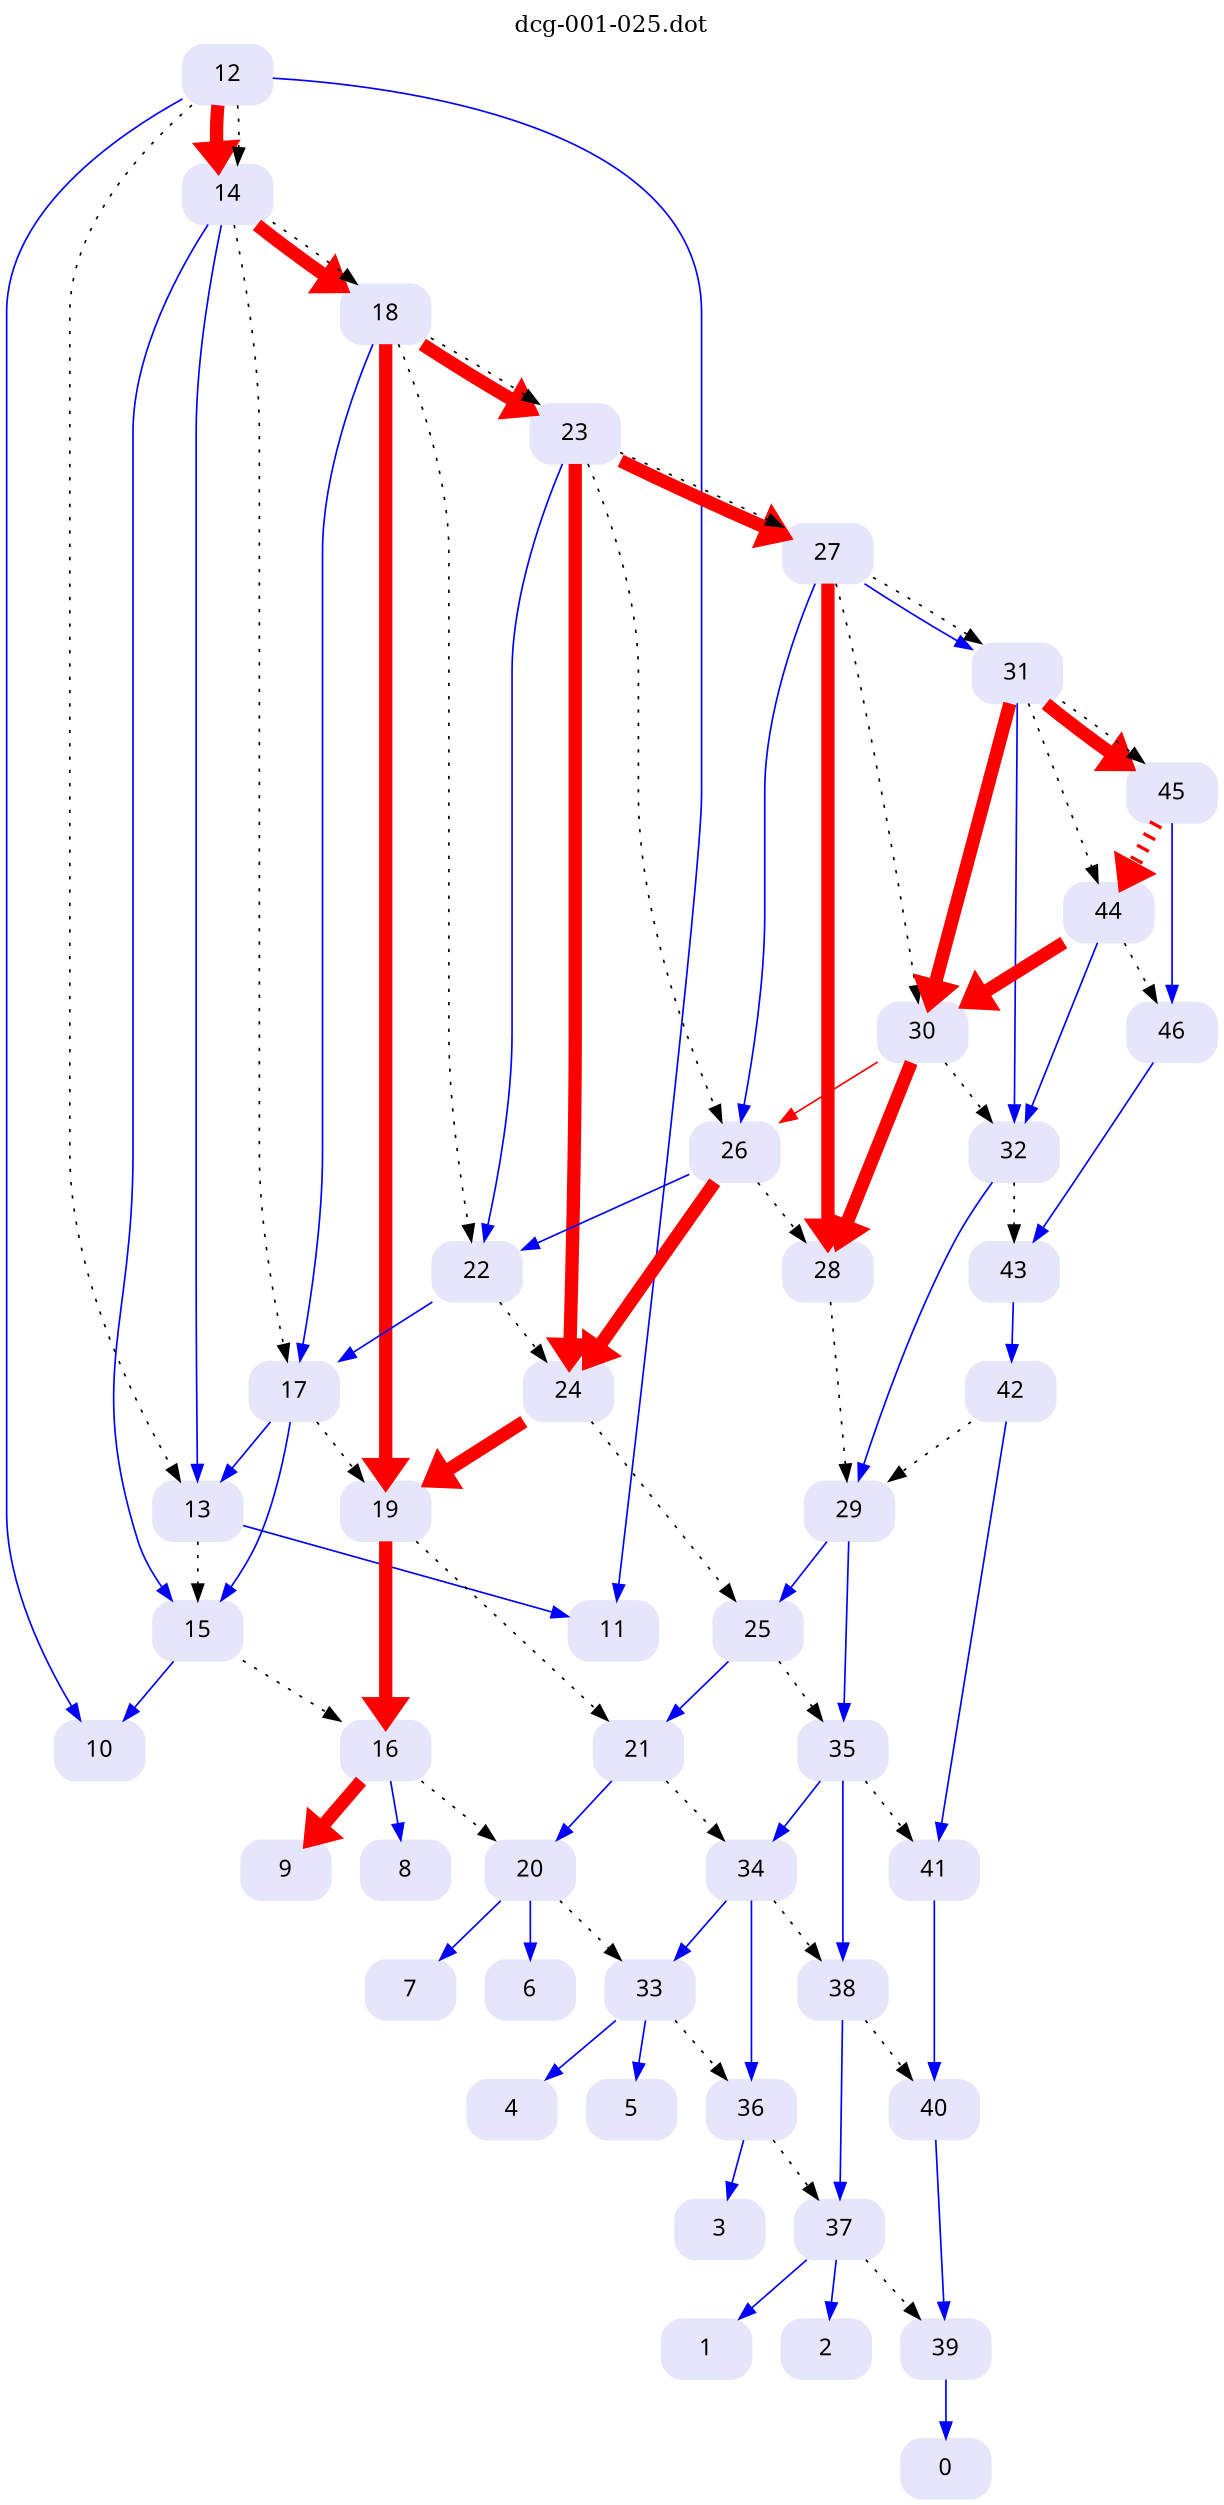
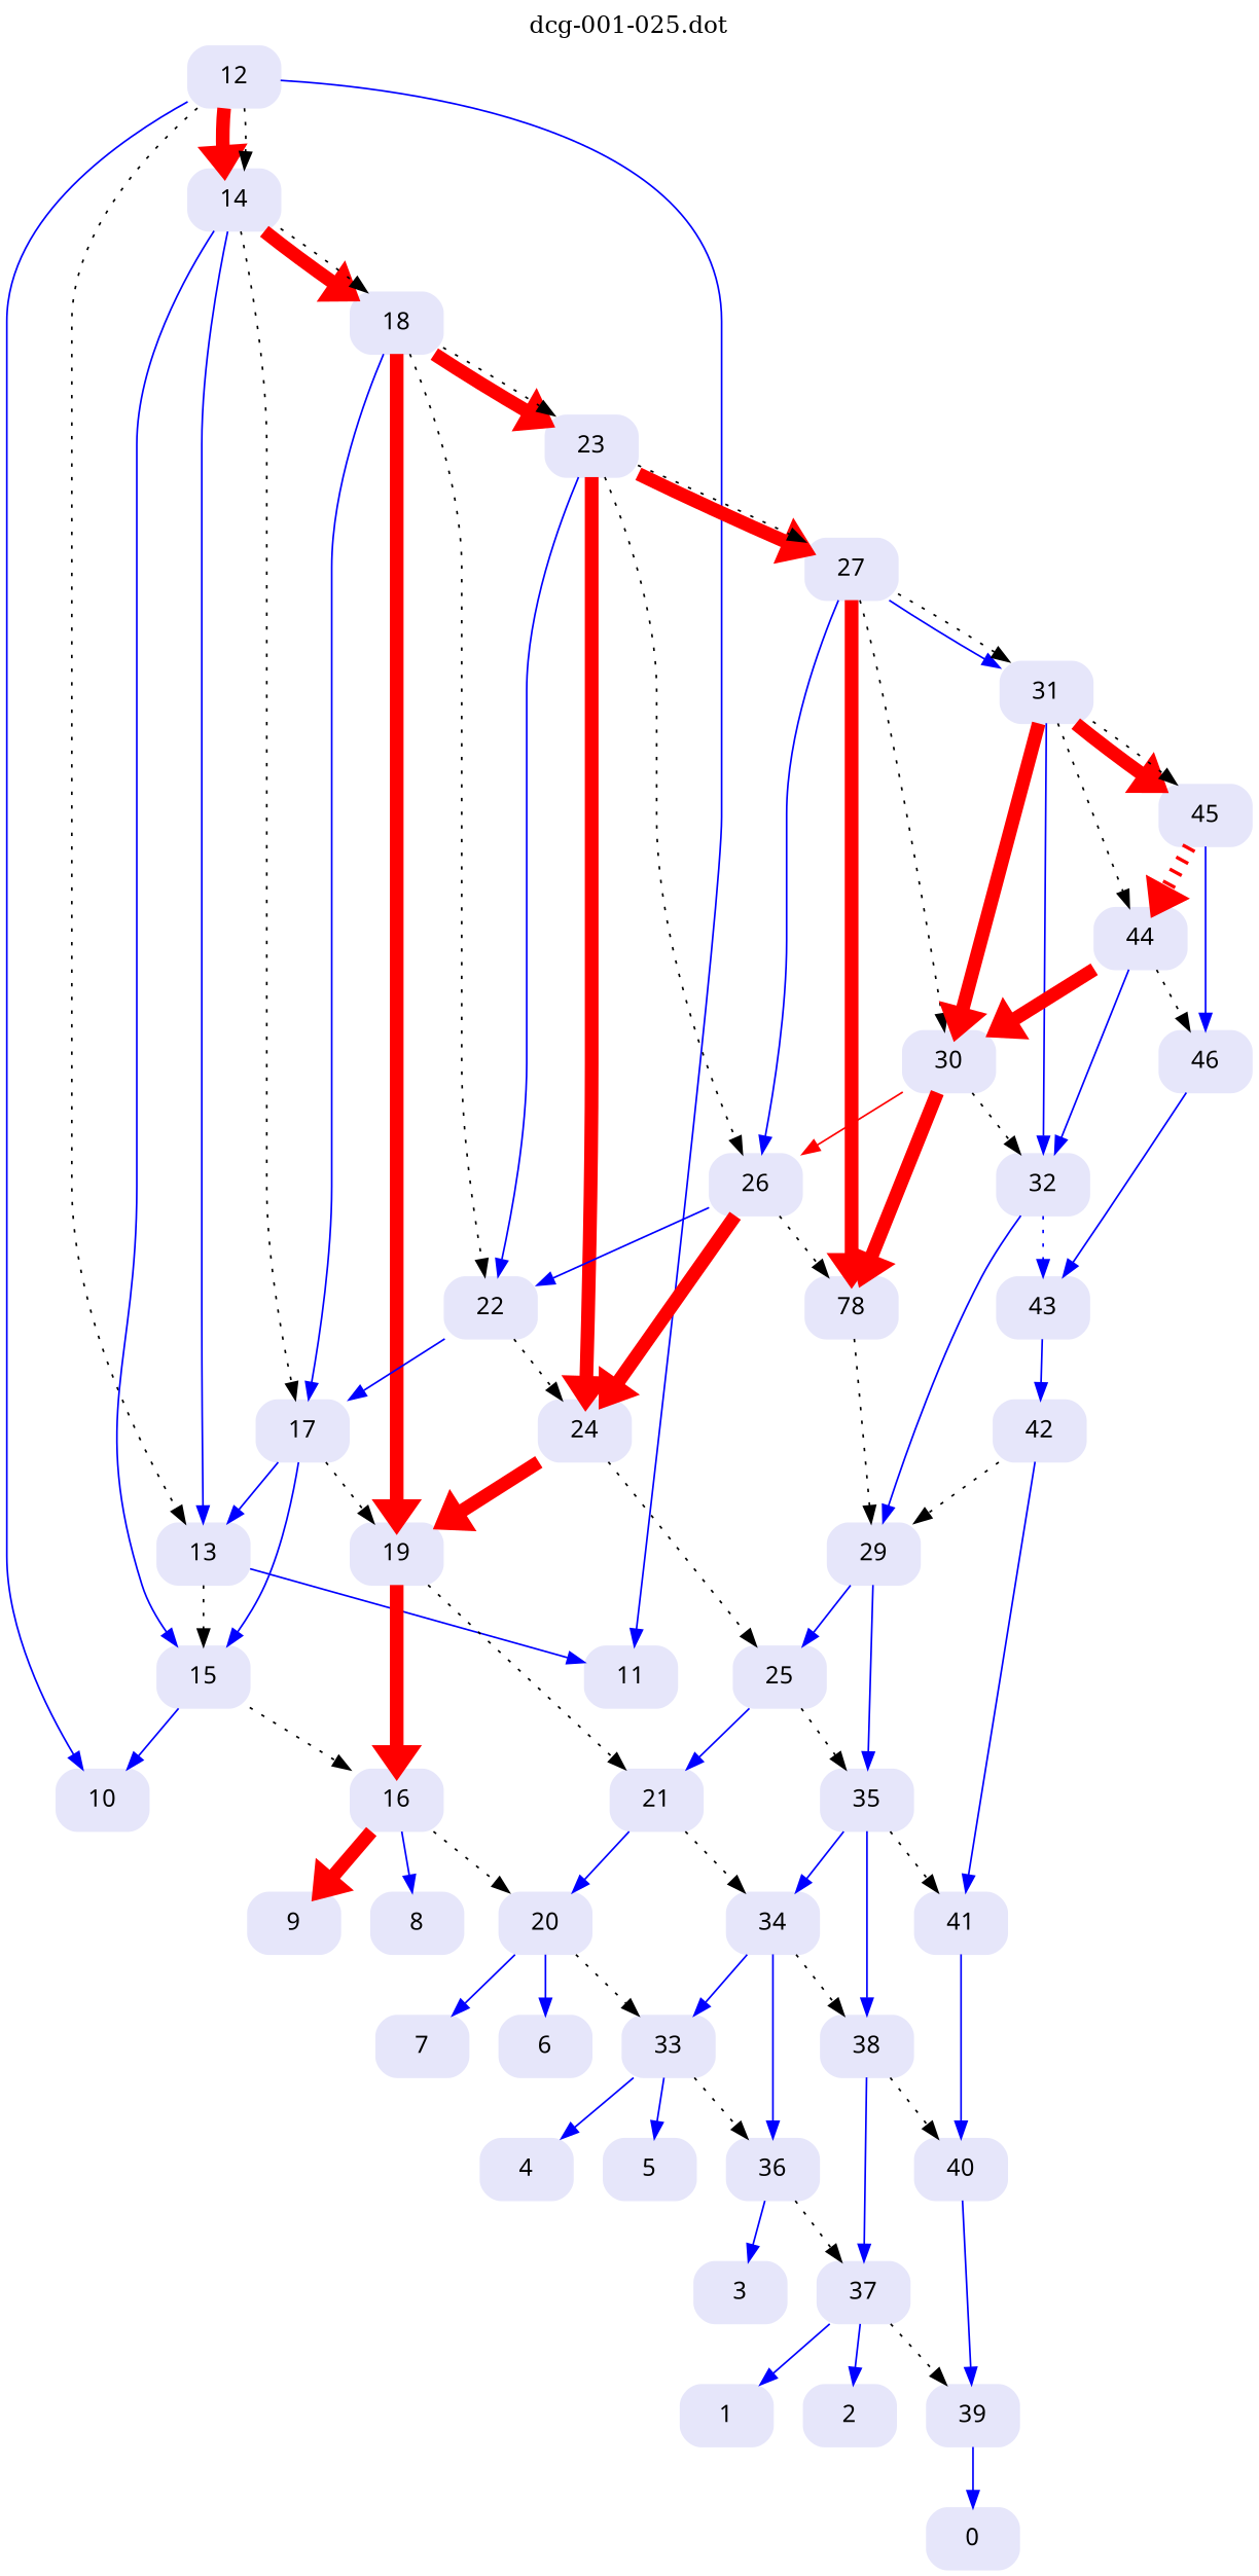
  digraph {
    label="dcg-001-025.dot"
    labelloc=t
    node [color=lavender fontname="sans-serif" shape=box style="rounded,filled"]
    edge [color=blue penwidth=1]
    n1 [label=12]
    n2 [label=11]
    n3 [label=10]
    n4 [label=14]
    n5 [label=13]
    n6 [label=15]
    n7 [label=18]
    n8 [label=17]
    n9 [label=16]
    n10 [label=19]
    n11 [label=23]
    n12 [label=22]
    n13 [label=20]
    n14 [label=9]
    n15 [label=8]
    n16 [label=21]
    n17 [label=24]
    n18 [label=27]
    n19 [label=26]
    n20 [label=34]
    n21 [label=25]
-   n22 [label=28]
+   n22 [label=78]
    n23 [label=31]
    n24 [label=30]
    n25 [label=35]
    n26 [label=29]
    n27 [label=32]
    n28 [label=45]
    n29 [label=44]
    n30 [label=43]
    n31 [label=46]
    n32 [label=42]
    n33 [label=41]
    n34 [label=40]
    n35 [label=39]
    n36 [label=0]
    n37 [label=38]
    n38 [label=33]
    n39 [label=36]
    n40 [label=37]
    n41 [label=5]
    n42 [label=4]
    n43 [label=3]
    n44 [label=2]
    n45 [label=1]
    n46 [label=7]
    n47 [label=6]
    n1 -> n2
    n1 -> n3
    n1 -> n4 [color=red penwidth=8]
    n1 -> n4 [style=dotted color="" penwidth=""]
    n1 -> n5 [style=dotted color="" penwidth=""]
    n4 -> n5
    n4 -> n6
    n4 -> n7 [color=red penwidth=8]
    n4 -> n7 [style=dotted color="" penwidth=""]
    n4 -> n8 [style=dotted color="" penwidth=""]
    n5 -> n2
    n5 -> n6 [style=dotted color="" penwidth=""]
    n6 -> n3
    n6 -> n9 [style=dotted color="" penwidth=""]
    n7 -> n8
    n7 -> n10 [color=red penwidth=8]
    n7 -> n11 [color=red penwidth=8]
    n7 -> n11 [style=dotted color="" penwidth=""]
    n7 -> n12 [style=dotted color="" penwidth=""]
    n8 -> n5
    n8 -> n6
    n8 -> n10 [style=dotted color="" penwidth=""]
    n9 -> n13 [style=dotted color="" penwidth=""]
    n9 -> n14 [color=red penwidth=8]
    n9 -> n15
    n10 -> n9 [color=red penwidth=8]
    n10 -> n16 [style=dotted color="" penwidth=""]
    n11 -> n12
    n11 -> n17 [color=red penwidth=8]
    n11 -> n18 [color=red penwidth=8]
    n11 -> n18 [style=dotted color="" penwidth=""]
    n11 -> n19 [style=dotted color="" penwidth=""]
    n12 -> n8
    n12 -> n17 [style=dotted color="" penwidth=""]
    n13 -> n38 [style=dotted color="" penwidth=""]
    n13 -> n46
    n13 -> n47
    n16 -> n13
    n16 -> n20 [style=dotted color="" penwidth=""]
    n17 -> n10 [color=red penwidth=8]
    n17 -> n21 [style=dotted color="" penwidth=""]
    n18 -> n19
    n18 -> n22 [color=red penwidth=8]
    n18 -> n23
    n18 -> n23 [style=dotted color="" penwidth=""]
    n18 -> n24 [style=dotted color="" penwidth=""]
    n19 -> n12
    n19 -> n17 [color=red penwidth=8]
    n19 -> n22 [style=dotted color="" penwidth=""]
    n20 -> n37 [style=dotted color="" penwidth=""]
    n20 -> n38
    n20 -> n39
    n21 -> n16
    n21 -> n25 [style=dotted color="" penwidth=""]
    n22 -> n26 [style=dotted color="" penwidth=""]
    n23 -> n24 [color=red penwidth=8]
    n23 -> n27
    n23 -> n28 [color=red penwidth=8]
    n23 -> n28 [style=dotted color="" penwidth=""]
    n23 -> n29 [style=dotted color="" penwidth=""]
    n24 -> n19 [color=red]
    n24 -> n22 [color=red penwidth=8]
    n24 -> n27 [style=dotted color="" penwidth=""]
    n25 -> n20
    n25 -> n33 [style=dotted color="" penwidth=""]
    n25 -> n37
    n26 -> n21
    n26 -> n25
    n27 -> n26
-   n27 -> n30 [style=dotted color="" penwidth=""]
+   n27 -> n30 [style=dotted penwidth=""]
    n28 -> n29 [color=red penwidth=8 style=dotted]
    n28 -> n31
    n29 -> n24 [color=red penwidth=8]
    n29 -> n27
    n29 -> n31 [style=dotted color="" penwidth=""]
    n30 -> n32
    n31 -> n30
    n32 -> n26 [style=dotted color="" penwidth=""]
    n32 -> n33
    n33 -> n34
    n34 -> n35
    n35 -> n36
    n37 -> n34 [style=dotted color="" penwidth=""]
    n37 -> n40
    n38 -> n39 [style=dotted color="" penwidth=""]
    n38 -> n41
    n38 -> n42
    n39 -> n40 [style=dotted color="" penwidth=""]
    n39 -> n43
    n40 -> n35 [style=dotted color="" penwidth=""]
    n40 -> n44
    n40 -> n45
  }
